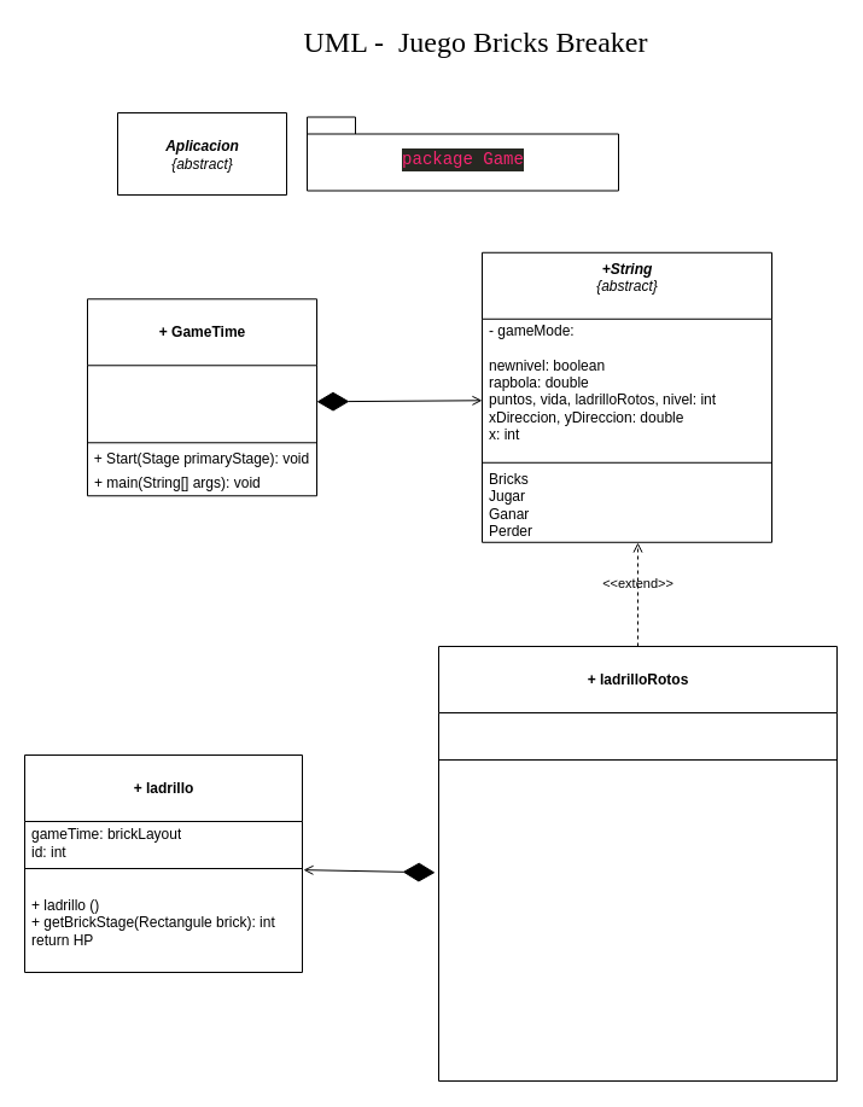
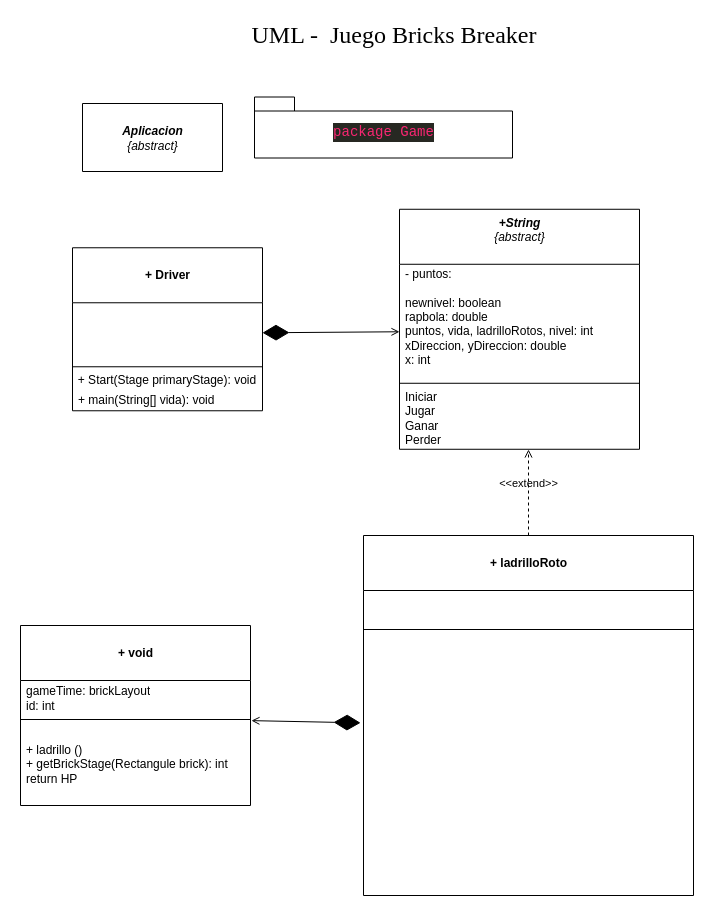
  <mxCell id="0" />
  <mxCell id="1" parent="0" />
- <mxCell id="2" value="&lt;i&gt;&lt;br&gt;&lt;b&gt;Aplicacion&lt;/b&gt;&lt;br&gt;{abstract}&lt;/i&gt;" style="swimlane;fontStyle=0;align=center;verticalAlign=top;childLayout=stackLayout;horizontal=1;startSize=70;horizontalStack=0;resizeParent=1;resizeParentMax=0;resizeLast=0;collapsible=0;marginBottom=0;html=1;" parent="1" vertex="1"><mxGeometry x="97" y="93" width="140" height="68" as="geometry" /></mxCell>
+ <mxCell id="2" value="&lt;i&gt;&lt;br&gt;&lt;b&gt;Aplicacion&lt;/b&gt;&lt;br&gt;{abstract}&lt;/i&gt;" style="swimlane;fontStyle=0;align=center;verticalAlign=top;childLayout=stackLayout;horizontal=1;startSize=70;horizontalStack=0;resizeParent=1;resizeParentMax=0;resizeLast=0;collapsible=0;marginBottom=0;html=1;" parent="1" vertex="1"><mxGeometry x="82" y="103" width="140" height="68" as="geometry" /></mxCell>
  <mxCell id="3" value="&lt;font style=&quot;font-size: 24px&quot; face=&quot;Comic Sans MS&quot;&gt;UML -&amp;nbsp; Juego Bricks Breaker&lt;/font&gt;" style="text;html=1;strokeColor=none;fillColor=none;align=center;verticalAlign=middle;whiteSpace=wrap;rounded=0;" parent="1" vertex="1"><mxGeometry x="229" y="20" width="330" height="30" as="geometry" /></mxCell>
- <mxCell id="4" value="&lt;br&gt;&lt;b&gt;+ GameTime&lt;/b&gt;&lt;br&gt;" style="swimlane;fontStyle=0;align=center;verticalAlign=top;childLayout=stackLayout;horizontal=1;startSize=55;horizontalStack=0;resizeParent=1;resizeParentMax=0;resizeLast=0;collapsible=0;marginBottom=0;html=1;" parent="1" vertex="1"><mxGeometry x="72" y="247.27" width="190" height="163" as="geometry" /></mxCell>
+ <mxCell id="4" value="&lt;br&gt;&lt;b&gt;+ Driver&lt;/b&gt;&lt;br&gt;" style="swimlane;fontStyle=0;align=center;verticalAlign=top;childLayout=stackLayout;horizontal=1;startSize=55;horizontalStack=0;resizeParent=1;resizeParentMax=0;resizeLast=0;collapsible=0;marginBottom=0;html=1;" parent="1" vertex="1"><mxGeometry x="72" y="247.27" width="190" height="163" as="geometry" /></mxCell>
  <mxCell id="5" value="&amp;nbsp;" style="text;html=1;strokeColor=none;fillColor=none;align=left;verticalAlign=middle;spacingLeft=4;spacingRight=4;overflow=hidden;rotatable=0;points=[[0,0.5],[1,0.5]];portConstraint=eastwest;" parent="4" vertex="1"><mxGeometry y="55" width="190" height="20" as="geometry" /></mxCell>
  <mxCell id="6" value="&amp;nbsp;" style="text;html=1;strokeColor=none;fillColor=none;align=center;verticalAlign=middle;spacingLeft=4;spacingRight=4;overflow=hidden;rotatable=0;points=[[0,0.5],[1,0.5]];portConstraint=eastwest;" parent="4" vertex="1"><mxGeometry y="75" width="190" height="20" as="geometry" /></mxCell>
  <mxCell id="7" value="&amp;nbsp;" style="text;html=1;strokeColor=none;fillColor=none;align=left;verticalAlign=middle;spacingLeft=4;spacingRight=4;overflow=hidden;rotatable=0;points=[[0,0.5],[1,0.5]];portConstraint=eastwest;fontColor=#808080;" parent="4" vertex="1"><mxGeometry y="95" width="190" height="20" as="geometry" /></mxCell>
  <mxCell id="8" value="" style="line;strokeWidth=1;fillColor=none;align=left;verticalAlign=middle;spacingTop=-1;spacingLeft=3;spacingRight=3;rotatable=0;labelPosition=right;points=[];portConstraint=eastwest;" parent="4" vertex="1"><mxGeometry y="115" width="190" height="8" as="geometry" /></mxCell>
  <mxCell id="9" value="+ Start(Stage primaryStage): void" style="text;html=1;strokeColor=none;fillColor=none;align=center;verticalAlign=middle;spacingLeft=4;spacingRight=4;overflow=hidden;rotatable=0;points=[[0,0.5],[1,0.5]];portConstraint=eastwest;" parent="4" vertex="1"><mxGeometry y="123" width="190" height="20" as="geometry" /></mxCell>
- <mxCell id="10" value="+ main(String[] args): void" style="text;html=1;strokeColor=none;fillColor=none;align=left;verticalAlign=middle;spacingLeft=4;spacingRight=4;overflow=hidden;rotatable=0;points=[[0,0.5],[1,0.5]];portConstraint=eastwest;" parent="4" vertex="1"><mxGeometry y="143" width="190" height="20" as="geometry" /></mxCell>
- <mxCell id="11" value="&lt;br&gt;&lt;b&gt;+ ladrillo&lt;/b&gt;" style="swimlane;fontStyle=0;align=center;verticalAlign=top;childLayout=stackLayout;horizontal=1;startSize=55;horizontalStack=0;resizeParent=1;resizeParentMax=0;resizeLast=0;collapsible=0;marginBottom=0;html=1;" parent="1" vertex="1"><mxGeometry y="625" width="230" height="180" as="geometry" x="20" /></mxCell>
+ <mxCell id="10" value="+ main(String[] vida): void" style="text;html=1;strokeColor=none;fillColor=none;align=left;verticalAlign=middle;spacingLeft=4;spacingRight=4;overflow=hidden;rotatable=0;points=[[0,0.5],[1,0.5]];portConstraint=eastwest;" parent="4" vertex="1"><mxGeometry y="143" width="190" height="20" as="geometry" /></mxCell>
+ <mxCell id="11" value="&lt;br&gt;&lt;b&gt;+ void&lt;/b&gt;" style="swimlane;fontStyle=0;align=center;verticalAlign=top;childLayout=stackLayout;horizontal=1;startSize=55;horizontalStack=0;resizeParent=1;resizeParentMax=0;resizeLast=0;collapsible=0;marginBottom=0;html=1;" parent="1" vertex="1"><mxGeometry y="625" width="230" height="180" as="geometry" x="20" /></mxCell>
  <mxCell id="12" value="gameTime: brickLayout&lt;br&gt;id: int" style="text;html=1;strokeColor=none;fillColor=none;align=left;verticalAlign=middle;spacingLeft=4;spacingRight=4;overflow=hidden;rotatable=0;points=[[0,0.5],[1,0.5]];portConstraint=eastwest;" parent="11" vertex="1"><mxGeometry y="55" width="230" height="35" as="geometry" /></mxCell>
  <mxCell id="13" value="" style="line;strokeWidth=1;fillColor=none;align=left;verticalAlign=middle;spacingTop=-1;spacingLeft=3;spacingRight=3;rotatable=0;labelPosition=right;points=[];portConstraint=eastwest;" parent="11" vertex="1"><mxGeometry y="90" width="230" height="8" as="geometry" /></mxCell>
  <mxCell id="14" value="+ ladrillo ()&lt;br&gt;+ getBrickStage(Rectangule brick): int&lt;br&gt;return HP" style="text;html=1;strokeColor=none;fillColor=none;align=left;verticalAlign=middle;spacingLeft=4;spacingRight=4;overflow=hidden;rotatable=0;points=[[0,0.5],[1,0.5]];portConstraint=eastwest;" parent="11" vertex="1"><mxGeometry y="98" width="230" height="82" as="geometry" /></mxCell>
  <mxCell id="15" value="&lt;i&gt;&lt;b&gt;+String&lt;/b&gt;&lt;br&gt;{abstract}&lt;/i&gt;" style="swimlane;fontStyle=0;align=center;verticalAlign=top;childLayout=stackLayout;horizontal=1;startSize=55;horizontalStack=0;resizeParent=1;resizeParentMax=0;resizeLast=0;collapsible=0;marginBottom=0;html=1;" parent="1" vertex="1"><mxGeometry x="399" y="208.77" width="240" height="240" as="geometry" /></mxCell>
- <mxCell id="16" value="- gameMode:&amp;nbsp;" style="text;html=1;strokeColor=none;fillColor=none;align=left;verticalAlign=middle;spacingLeft=4;spacingRight=4;overflow=hidden;rotatable=0;points=[[0,0.5],[1,0.5]];portConstraint=eastwest;" parent="15" vertex="1"><mxGeometry y="55" width="240" height="20" as="geometry" /></mxCell>
+ <mxCell id="16" value="- puntos:&amp;nbsp;" style="text;html=1;strokeColor=none;fillColor=none;align=left;verticalAlign=middle;spacingLeft=4;spacingRight=4;overflow=hidden;rotatable=0;points=[[0,0.5],[1,0.5]];portConstraint=eastwest;" parent="15" vertex="1"><mxGeometry y="55" width="240" height="20" as="geometry" /></mxCell>
  <mxCell id="17" value="newnivel: boolean&lt;br&gt;rapbola: double&lt;br&gt;puntos, vida, ladrilloRotos, nivel: int&lt;br&gt;xDireccion, yDireccion: double&lt;br&gt;x: int" style="text;html=1;strokeColor=none;fillColor=none;align=left;verticalAlign=middle;spacingLeft=4;spacingRight=4;overflow=hidden;rotatable=0;points=[[0,0.5],[1,0.5]];portConstraint=eastwest;" parent="15" vertex="1"><mxGeometry y="75" width="240" height="95" as="geometry" /></mxCell>
  <mxCell id="18" value="" style="line;strokeWidth=1;fillColor=none;align=left;verticalAlign=middle;spacingTop=-1;spacingLeft=3;spacingRight=3;rotatable=0;labelPosition=right;points=[];portConstraint=eastwest;" parent="15" vertex="1"><mxGeometry y="170" width="240" height="8" as="geometry" /></mxCell>
- <mxCell id="19" value="Bricks&lt;br&gt;Jugar&lt;br&gt;Ganar&lt;br&gt;Perder" style="text;html=1;strokeColor=none;fillColor=none;align=left;verticalAlign=middle;spacingLeft=4;spacingRight=4;overflow=hidden;rotatable=0;points=[[0,0.5],[1,0.5]];portConstraint=eastwest;" parent="15" vertex="1"><mxGeometry y="178" width="240" height="62" as="geometry" /></mxCell>
- <mxCell id="20" value="&lt;br&gt;&lt;b&gt;+ ladrilloRotos&lt;/b&gt;" style="swimlane;fontStyle=0;align=center;verticalAlign=top;childLayout=stackLayout;horizontal=1;startSize=55;horizontalStack=0;resizeParent=1;resizeParentMax=0;resizeLast=0;collapsible=0;marginBottom=0;html=1;" parent="1" vertex="1"><mxGeometry x="363" y="535" width="330" height="360" as="geometry" /></mxCell>
+ <mxCell id="19" value="Iniciar&lt;br&gt;Jugar&lt;br&gt;Ganar&lt;br&gt;Perder" style="text;html=1;strokeColor=none;fillColor=none;align=left;verticalAlign=middle;spacingLeft=4;spacingRight=4;overflow=hidden;rotatable=0;points=[[0,0.5],[1,0.5]];portConstraint=eastwest;" parent="15" vertex="1"><mxGeometry y="178" width="240" height="62" as="geometry" /></mxCell>
+ <mxCell id="20" value="&lt;br&gt;&lt;b&gt;+ ladrilloRoto&lt;/b&gt;" style="swimlane;fontStyle=0;align=center;verticalAlign=top;childLayout=stackLayout;horizontal=1;startSize=55;horizontalStack=0;resizeParent=1;resizeParentMax=0;resizeLast=0;collapsible=0;marginBottom=0;html=1;" parent="1" vertex="1"><mxGeometry x="363" y="535" width="330" height="360" as="geometry" /></mxCell>
  <mxCell id="21" value="&amp;nbsp;" style="text;html=1;strokeColor=none;fillColor=none;align=left;verticalAlign=middle;spacingLeft=4;spacingRight=4;overflow=hidden;rotatable=0;points=[[0,0.5],[1,0.5]];portConstraint=eastwest;" parent="20" vertex="1"><mxGeometry y="55" width="330" height="35" as="geometry" /></mxCell>
  <mxCell id="22" value="" style="line;strokeWidth=1;fillColor=none;align=left;verticalAlign=middle;spacingTop=-1;spacingLeft=3;spacingRight=3;rotatable=0;labelPosition=right;points=[];portConstraint=eastwest;" parent="20" vertex="1"><mxGeometry y="90" width="330" height="8" as="geometry" /></mxCell>
  <mxCell id="23" value="&lt;font color=&quot;#ffffff&quot;&gt;+ ladrilloRoto ()&lt;br&gt;+&amp;nbsp;moverbola():void&lt;br&gt;&lt;/font&gt;&lt;div style=&quot;line-height: 19px&quot;&gt;&lt;span style=&quot;color: rgb(255 , 255 , 255)&quot;&gt;+&amp;nbsp;checkForCollision(): void&lt;/span&gt;&lt;br&gt;&lt;/div&gt;&lt;div style=&quot;line-height: 19px&quot;&gt;&lt;div style=&quot;line-height: 19px&quot;&gt;&lt;font color=&quot;#ffffff&quot;&gt;+&amp;nbsp;lifeLoss(): void&lt;/font&gt;&lt;/div&gt;&lt;div style=&quot;line-height: 19px&quot;&gt;&lt;span style=&quot;color: rgb(255 , 255 , 255)&quot;&gt;+&amp;nbsp;update(Game game, GameTime gameTime): void&lt;/span&gt;&lt;br&gt;&lt;/div&gt;&lt;div style=&quot;line-height: 19px&quot;&gt;&lt;font color=&quot;#ffffff&quot;&gt;+updateganar(Game game, GameTime gameTime): void&lt;/font&gt;&lt;/div&gt;&lt;div style=&quot;line-height: 19px&quot;&gt;&lt;font color=&quot;#ffffff&quot;&gt;+checkganar(): void&lt;/font&gt;&lt;/div&gt;&lt;div style=&quot;line-height: 19px&quot;&gt;&lt;font color=&quot;#ffffff&quot;&gt;+updateLoss(Game game, GameTime gameTime): void&lt;/font&gt;&lt;/div&gt;&lt;div style=&quot;line-height: 19px&quot;&gt;&lt;font color=&quot;#ffffff&quot;&gt;+updatePlay(Game game, GameTime gameTime):void&lt;/font&gt;&lt;/div&gt;&lt;div style=&quot;line-height: 19px&quot;&gt;&lt;font color=&quot;#ffffff&quot;&gt;+updateStart(Game game, GameTime gameTime): void&lt;/font&gt;&lt;/div&gt;&lt;/div&gt;" style="text;html=1;strokeColor=none;fillColor=none;align=left;verticalAlign=middle;spacingLeft=4;spacingRight=4;overflow=hidden;rotatable=0;points=[[0,0.5],[1,0.5]];portConstraint=eastwest;" parent="20" vertex="1"><mxGeometry y="98" width="330" height="262" as="geometry" /></mxCell>
  <mxCell id="24" value="&amp;lt;&amp;lt;extend&amp;gt;&amp;gt;" style="html=1;verticalAlign=bottom;labelBackgroundColor=none;endArrow=open;endFill=0;dashed=1;exitX=0.5;exitY=0;exitDx=0;exitDy=0;" parent="1" source="20" edge="1"><mxGeometry width="160" relative="1" as="geometry"><mxPoint x="399" y="699" as="sourcePoint" /><mxPoint x="528" y="449" as="targetPoint" /></mxGeometry></mxCell>
  <mxCell id="25" value="" style="endArrow=diamondThin;endFill=1;endSize=24;html=1;exitX=1.004;exitY=-0.035;exitDx=0;exitDy=0;rounded=1;startArrow=open;startFill=0;exitPerimeter=0;entryX=-0.009;entryY=0.341;entryDx=0;entryDy=0;entryPerimeter=0;" parent="1" source="14" target="23" edge="1"><mxGeometry width="160" relative="1" as="geometry"><mxPoint x="351" y="759.5" as="sourcePoint" /><mxPoint x="365" y="773" as="targetPoint" /></mxGeometry></mxCell>
  <mxCell id="26" value="" style="endArrow=diamondThin;endFill=1;endSize=24;html=1;exitX=0;exitY=0.5;exitDx=0;exitDy=0;entryX=1;entryY=0.5;entryDx=0;entryDy=0;rounded=1;startArrow=open;startFill=0;" parent="1" source="17" target="6" edge="1"><mxGeometry width="160" relative="1" as="geometry"><mxPoint x="482" y="445" as="sourcePoint" /><mxPoint x="371" y="528" as="targetPoint" /></mxGeometry></mxCell>
  <mxCell id="27" value="&lt;div style=&quot;background-color: rgb(39 , 40 , 34) ; font-family: &amp;#34;consolas&amp;#34; , &amp;#34;courier new&amp;#34; , monospace ; font-weight: normal ; font-size: 14px ; line-height: 19px&quot;&gt;&lt;span style=&quot;color: rgb(248 , 248 , 242)&quot;&gt;&lt;span style=&quot;color: #f92672&quot;&gt;package&lt;/span&gt;&amp;nbsp;&lt;/span&gt;&lt;font color=&quot;#f92672&quot;&gt;Game&lt;/font&gt;&lt;/div&gt;" style="shape=folder;fontStyle=1;spacingTop=10;tabWidth=40;tabHeight=14;tabPosition=left;html=1;" parent="1" vertex="1"><mxGeometry x="254" y="96.5" width="258" height="61" as="geometry" /></mxCell>
